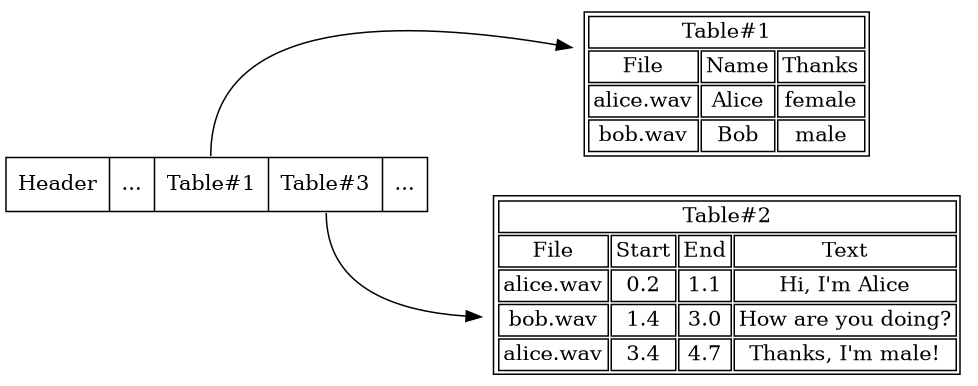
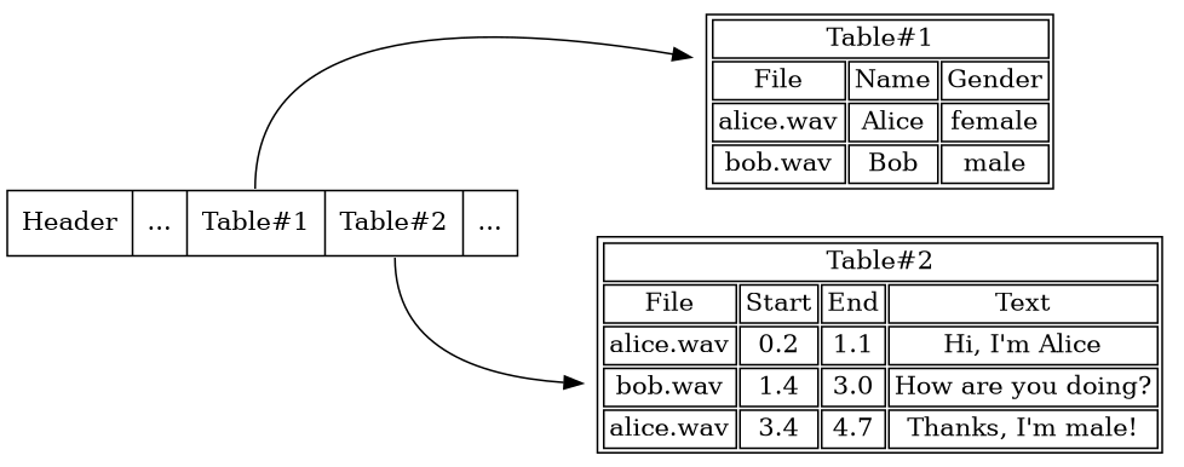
  digraph {
    rankdir=LR
    node [shape=plaintext]
-   n1 [label="{ Header | ... | <tbl1> Table#1 | <tbl2> Table#3 | ... }" shape=record]
-   n2 [label=<       <table>         <tr><td colspan='3'>Table#1</td></tr>         <tr><td>File</td><td>Name</td><td>Thanks</td></tr>         <tr><td>alice.wav</td><td>Alice</td><td>female</td></tr>         <tr><td>bob.wav</td><td>Bob</td><td>male</td></tr>       </table>     >]
+   n1 [label="{ Header | ... | <tbl1> Table#1 | <tbl2> Table#2 | ... }" shape=record]
+   n2 [label=<       <table>         <tr><td colspan='3'>Table#1</td></tr>         <tr><td>File</td><td>Name</td><td>Gender</td></tr>         <tr><td>alice.wav</td><td>Alice</td><td>female</td></tr>         <tr><td>bob.wav</td><td>Bob</td><td>male</td></tr>       </table>     >]
    n3 [label=<       <table>         <tr><td colspan='4'>Table#2</td></tr>         <tr><td>File</td><td>Start</td><td>End</td><td>Text</td></tr>         <tr><td>alice.wav</td><td>0.2</td><td>1.1</td><td>Hi, I'm Alice</td></tr>         <tr><td>bob.wav</td><td>1.4</td><td>3.0</td><td>How are you doing?</td></tr>         <tr><td>alice.wav</td><td>3.4</td><td>4.7</td><td>Thanks, I'm male!</td></tr>       </table>     >]
    n1 -> n2 [tailport=tbl1]
    n1 -> n3 [tailport=tbl2]
  }
